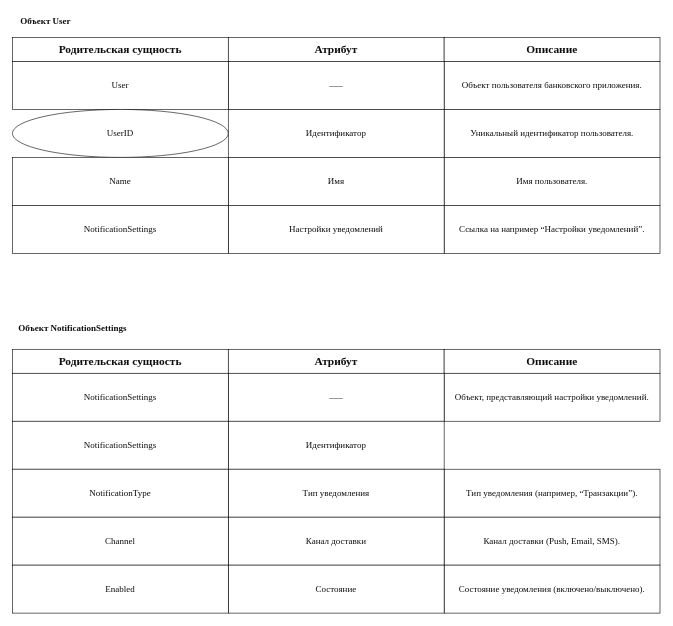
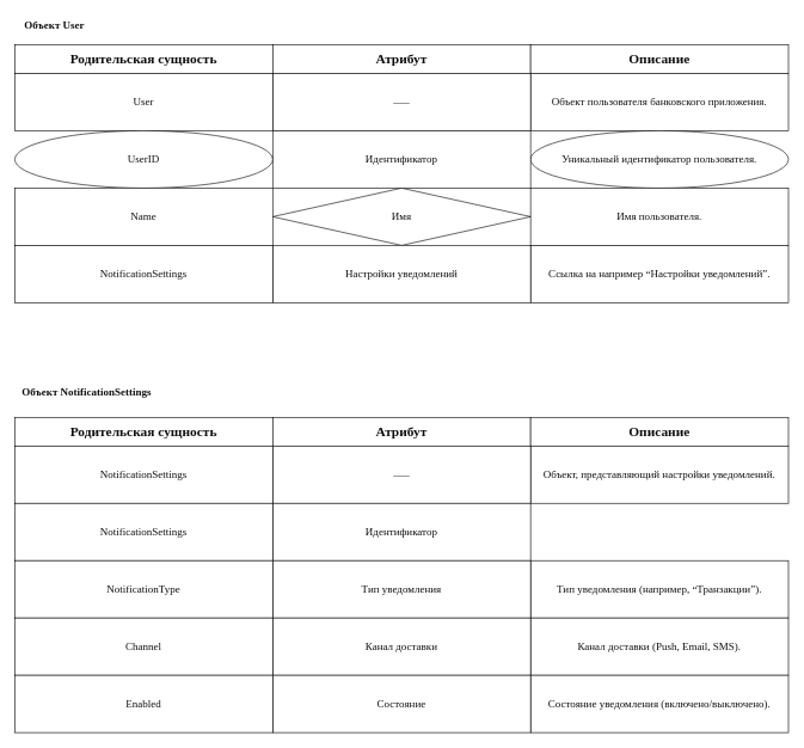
  <mxCell id="0" />
  <mxCell id="1" parent="0" />
  <mxCell id="2" value="&lt;p style=&quot;margin: 0px; font-style: normal; font-variant-caps: normal; font-stretch: normal; line-height: normal; font-family: &amp;quot;.SF NS&amp;quot;; font-size-adjust: none; font-kerning: auto; font-variant-alternates: normal; font-variant-ligatures: normal; font-variant-numeric: normal; font-variant-east-asian: normal; font-variant-position: normal; font-feature-settings: normal; font-optical-sizing: auto; font-variation-settings: normal; color: rgb(14, 14, 14);&quot;&gt;&lt;b&gt;&lt;font style=&quot;font-size: 19px;&quot;&gt;Родительская сущность&lt;/font&gt;&lt;/b&gt;&lt;/p&gt;" style="rounded=0;whiteSpace=wrap;html=1;" parent="1" vertex="1"><mxGeometry x="20" y="62" width="360" height="40" as="geometry" /></mxCell>
  <mxCell id="3" value="&lt;p style=&quot;margin: 0px; font-style: normal; font-variant-caps: normal; font-stretch: normal; line-height: normal; font-family: &amp;quot;.SF NS&amp;quot;; font-size-adjust: none; font-kerning: auto; font-variant-alternates: normal; font-variant-ligatures: normal; font-variant-numeric: normal; font-variant-east-asian: normal; font-variant-position: normal; font-feature-settings: normal; font-optical-sizing: auto; font-variation-settings: normal; color: rgb(14, 14, 14);&quot;&gt;&lt;b&gt;&lt;font style=&quot;font-size: 19px;&quot;&gt;Атрибут&lt;/font&gt;&lt;/b&gt;&lt;/p&gt;" style="rounded=0;whiteSpace=wrap;html=1;" vertex="1" parent="1"><mxGeometry x="380" y="62" width="360" height="40" as="geometry" /></mxCell>
  <mxCell id="4" value="&lt;p style=&quot;margin: 0px; font-style: normal; font-variant-caps: normal; font-stretch: normal; line-height: normal; font-family: &amp;quot;.SF NS&amp;quot;; font-size-adjust: none; font-kerning: auto; font-variant-alternates: normal; font-variant-ligatures: normal; font-variant-numeric: normal; font-variant-east-asian: normal; font-variant-position: normal; font-feature-settings: normal; font-optical-sizing: auto; font-variation-settings: normal; color: rgb(14, 14, 14);&quot;&gt;&lt;b&gt;&lt;font style=&quot;font-size: 19px;&quot;&gt;Описание&lt;/font&gt;&lt;/b&gt;&lt;/p&gt;" style="rounded=0;whiteSpace=wrap;html=1;" vertex="1" parent="1"><mxGeometry x="740" y="62" width="360" height="40" as="geometry" /></mxCell>
  <mxCell id="5" value="&lt;p style=&quot;margin: 0px; font-style: normal; font-variant-caps: normal; font-stretch: normal; font-size: 15px; line-height: normal; font-family: &amp;quot;.SF NS&amp;quot;; font-size-adjust: none; font-kerning: auto; font-variant-alternates: normal; font-variant-ligatures: normal; font-variant-numeric: normal; font-variant-east-asian: normal; font-variant-position: normal; font-variant-emoji: normal; font-feature-settings: normal; font-optical-sizing: auto; font-variation-settings: normal; color: rgb(14, 14, 14);&quot;&gt;Объект пользователя банковского приложения.&lt;/p&gt;" style="rounded=0;whiteSpace=wrap;html=1;" vertex="1" parent="1"><mxGeometry x="740" y="102" width="360" height="80" as="geometry" /></mxCell>
  <mxCell id="6" value="&lt;p style=&quot;margin: 0px; font-style: normal; font-variant-caps: normal; font-stretch: normal; font-size: 15px; line-height: normal; font-family: &amp;quot;.SF NS&amp;quot;; font-size-adjust: none; font-kerning: auto; font-variant-alternates: normal; font-variant-ligatures: normal; font-variant-numeric: normal; font-variant-east-asian: normal; font-variant-position: normal; font-variant-emoji: normal; font-feature-settings: normal; font-optical-sizing: auto; font-variation-settings: normal; color: rgb(14, 14, 14);&quot;&gt;—–&lt;/p&gt;" style="rounded=0;whiteSpace=wrap;html=1;" vertex="1" parent="1"><mxGeometry x="380" y="102" width="360" height="80" as="geometry" /></mxCell>
  <mxCell id="7" value="&lt;p style=&quot;margin: 0px; font-style: normal; font-variant-caps: normal; font-stretch: normal; font-size: 15px; line-height: normal; font-family: &amp;quot;.SF NS&amp;quot;; font-size-adjust: none; font-kerning: auto; font-variant-alternates: normal; font-variant-ligatures: normal; font-variant-numeric: normal; font-variant-east-asian: normal; font-variant-position: normal; font-variant-emoji: normal; font-feature-settings: normal; font-optical-sizing: auto; font-variation-settings: normal; color: rgb(14, 14, 14);&quot;&gt;User&lt;/p&gt;" style="rounded=0;whiteSpace=wrap;html=1;" vertex="1" parent="1"><mxGeometry x="20" y="102" width="360" height="80" as="geometry" /></mxCell>
- <mxCell id="8" value="&lt;p style=&quot;margin: 0px; font-style: normal; font-variant-caps: normal; font-stretch: normal; font-size: 15px; line-height: normal; font-family: &amp;quot;.SF NS&amp;quot;; font-size-adjust: none; font-kerning: auto; font-variant-alternates: normal; font-variant-ligatures: normal; font-variant-numeric: normal; font-variant-east-asian: normal; font-variant-position: normal; font-variant-emoji: normal; font-feature-settings: normal; font-optical-sizing: auto; font-variation-settings: normal; color: rgb(14, 14, 14);&quot;&gt;Уникальный идентификатор пользователя.&lt;/p&gt;" style="rounded=0;whiteSpace=wrap;html=1;" vertex="1" parent="1"><mxGeometry x="740" y="182" width="360" height="80" as="geometry" /></mxCell>
+ <mxCell id="8" value="&lt;p style=&quot;margin: 0px; font-style: normal; font-variant-caps: normal; font-stretch: normal; font-size: 15px; line-height: normal; font-family: &amp;quot;.SF NS&amp;quot;; font-size-adjust: none; font-kerning: auto; font-variant-alternates: normal; font-variant-ligatures: normal; font-variant-numeric: normal; font-variant-east-asian: normal; font-variant-position: normal; font-variant-emoji: normal; font-feature-settings: normal; font-optical-sizing: auto; font-variation-settings: normal; color: rgb(14, 14, 14);&quot;&gt;Уникальный идентификатор пользователя.&lt;/p&gt;" style="ellipse;whiteSpace=wrap;html=1;" vertex="1" parent="1"><mxGeometry x="740" y="182" width="360" height="80" as="geometry" /></mxCell>
  <mxCell id="9" value="&lt;p style=&quot;margin: 0px; font-style: normal; font-variant-caps: normal; font-stretch: normal; font-size: 15px; line-height: normal; font-family: &amp;quot;.SF NS&amp;quot;; font-size-adjust: none; font-kerning: auto; font-variant-alternates: normal; font-variant-ligatures: normal; font-variant-numeric: normal; font-variant-east-asian: normal; font-variant-position: normal; font-variant-emoji: normal; font-feature-settings: normal; font-optical-sizing: auto; font-variation-settings: normal; color: rgb(14, 14, 14);&quot;&gt;Идентификатор&lt;/p&gt;" style="rounded=0;whiteSpace=wrap;html=1;" vertex="1" parent="1"><mxGeometry x="380" y="182" width="360" height="80" as="geometry" /></mxCell>
  <mxCell id="10" value="&lt;p style=&quot;margin: 0px; font-style: normal; font-variant-caps: normal; font-stretch: normal; font-size: 15px; line-height: normal; font-family: &amp;quot;.SF NS&amp;quot;; font-size-adjust: none; font-kerning: auto; font-variant-alternates: normal; font-variant-ligatures: normal; font-variant-numeric: normal; font-variant-east-asian: normal; font-variant-position: normal; font-variant-emoji: normal; font-feature-settings: normal; font-optical-sizing: auto; font-variation-settings: normal; color: rgb(14, 14, 14);&quot;&gt;UserID&lt;/p&gt;" style="ellipse;whiteSpace=wrap;html=1;" vertex="1" parent="1"><mxGeometry x="20" y="182" width="360" height="80" as="geometry" /></mxCell>
  <mxCell id="11" value="&lt;p style=&quot;margin: 0px; font-style: normal; font-variant-caps: normal; font-stretch: normal; font-size: 15px; line-height: normal; font-family: &amp;quot;.SF NS&amp;quot;; font-size-adjust: none; font-kerning: auto; font-variant-alternates: normal; font-variant-ligatures: normal; font-variant-numeric: normal; font-variant-east-asian: normal; font-variant-position: normal; font-variant-emoji: normal; font-feature-settings: normal; font-optical-sizing: auto; font-variation-settings: normal; color: rgb(14, 14, 14);&quot;&gt;Имя пользователя.&lt;/p&gt;" style="rounded=0;whiteSpace=wrap;html=1;" vertex="1" parent="1"><mxGeometry x="740" y="262" width="360" height="80" as="geometry" /></mxCell>
- <mxCell id="12" value="&lt;p style=&quot;margin: 0px; font-style: normal; font-variant-caps: normal; font-stretch: normal; font-size: 15px; line-height: normal; font-family: &amp;quot;.SF NS&amp;quot;; font-size-adjust: none; font-kerning: auto; font-variant-alternates: normal; font-variant-ligatures: normal; font-variant-numeric: normal; font-variant-east-asian: normal; font-variant-position: normal; font-variant-emoji: normal; font-feature-settings: normal; font-optical-sizing: auto; font-variation-settings: normal; color: rgb(14, 14, 14);&quot;&gt;Имя&lt;/p&gt;" style="rounded=0;whiteSpace=wrap;html=1;" vertex="1" parent="1"><mxGeometry x="380" y="262" width="360" height="80" as="geometry" /></mxCell>
+ <mxCell id="12" value="&lt;p style=&quot;margin: 0px; font-style: normal; font-variant-caps: normal; font-stretch: normal; font-size: 15px; line-height: normal; font-family: &amp;quot;.SF NS&amp;quot;; font-size-adjust: none; font-kerning: auto; font-variant-alternates: normal; font-variant-ligatures: normal; font-variant-numeric: normal; font-variant-east-asian: normal; font-variant-position: normal; font-variant-emoji: normal; font-feature-settings: normal; font-optical-sizing: auto; font-variation-settings: normal; color: rgb(14, 14, 14);&quot;&gt;Имя&lt;/p&gt;" style="rhombus;whiteSpace=wrap;html=1;" vertex="1" parent="1"><mxGeometry x="380" y="262" width="360" height="80" as="geometry" /></mxCell>
  <mxCell id="13" value="&lt;p style=&quot;margin: 0px; font-style: normal; font-variant-caps: normal; font-stretch: normal; font-size: 15px; line-height: normal; font-family: &amp;quot;.SF NS&amp;quot;; font-size-adjust: none; font-kerning: auto; font-variant-alternates: normal; font-variant-ligatures: normal; font-variant-numeric: normal; font-variant-east-asian: normal; font-variant-position: normal; font-variant-emoji: normal; font-feature-settings: normal; font-optical-sizing: auto; font-variation-settings: normal; color: rgb(14, 14, 14);&quot;&gt;Name&lt;/p&gt;" style="rounded=0;whiteSpace=wrap;html=1;" vertex="1" parent="1"><mxGeometry x="20" y="262" width="360" height="80" as="geometry" /></mxCell>
  <mxCell id="14" value="&lt;p style=&quot;margin: 0px; font-style: normal; font-variant-caps: normal; font-stretch: normal; font-size: 15px; line-height: normal; font-family: &amp;quot;.SF NS&amp;quot;; font-size-adjust: none; font-kerning: auto; font-variant-alternates: normal; font-variant-ligatures: normal; font-variant-numeric: normal; font-variant-east-asian: normal; font-variant-position: normal; font-variant-emoji: normal; font-feature-settings: normal; font-optical-sizing: auto; font-variation-settings: normal; color: rgb(14, 14, 14);&quot;&gt;Ссылка на например “Настройки уведомлений”.&lt;/p&gt;" style="rounded=0;whiteSpace=wrap;html=1;" vertex="1" parent="1"><mxGeometry x="740" y="342" width="360" height="80" as="geometry" /></mxCell>
  <mxCell id="15" value="&lt;p style=&quot;margin: 0px; font-style: normal; font-variant-caps: normal; font-stretch: normal; font-size: 15px; line-height: normal; font-family: &amp;quot;.SF NS&amp;quot;; font-size-adjust: none; font-kerning: auto; font-variant-alternates: normal; font-variant-ligatures: normal; font-variant-numeric: normal; font-variant-east-asian: normal; font-variant-position: normal; font-variant-emoji: normal; font-feature-settings: normal; font-optical-sizing: auto; font-variation-settings: normal; color: rgb(14, 14, 14);&quot;&gt;Настройки уведомлений&lt;/p&gt;" style="rounded=0;whiteSpace=wrap;html=1;" vertex="1" parent="1"><mxGeometry x="380" y="342" width="360" height="80" as="geometry" /></mxCell>
  <mxCell id="16" value="&lt;p style=&quot;margin: 0px; font-style: normal; font-variant-caps: normal; font-stretch: normal; font-size: 15px; line-height: normal; font-family: &amp;quot;.SF NS&amp;quot;; font-size-adjust: none; font-kerning: auto; font-variant-alternates: normal; font-variant-ligatures: normal; font-variant-numeric: normal; font-variant-east-asian: normal; font-variant-position: normal; font-variant-emoji: normal; font-feature-settings: normal; font-optical-sizing: auto; font-variation-settings: normal; color: rgb(14, 14, 14);&quot;&gt;NotificationSettings&lt;/p&gt;" style="rounded=0;whiteSpace=wrap;html=1;" vertex="1" parent="1"><mxGeometry x="20" y="342" width="360" height="80" as="geometry" /></mxCell>
  <mxCell id="17" value="&lt;p style=&quot;margin: 0px; font-style: normal; font-variant-caps: normal; font-stretch: normal; line-height: normal; font-family: &amp;quot;.SF NS&amp;quot;; font-size-adjust: none; font-kerning: auto; font-variant-alternates: normal; font-variant-ligatures: normal; font-variant-numeric: normal; font-variant-east-asian: normal; font-variant-position: normal; font-feature-settings: normal; font-optical-sizing: auto; font-variation-settings: normal; color: rgb(14, 14, 14);&quot;&gt;&lt;b&gt;&lt;font style=&quot;font-size: 19px;&quot;&gt;Родительская сущность&lt;/font&gt;&lt;/b&gt;&lt;/p&gt;" style="rounded=0;whiteSpace=wrap;html=1;" vertex="1" parent="1"><mxGeometry x="20" y="582" width="360" height="40" as="geometry" /></mxCell>
  <mxCell id="18" value="&lt;p style=&quot;margin: 0px; font-style: normal; font-variant-caps: normal; font-stretch: normal; line-height: normal; font-family: &amp;quot;.SF NS&amp;quot;; font-size-adjust: none; font-kerning: auto; font-variant-alternates: normal; font-variant-ligatures: normal; font-variant-numeric: normal; font-variant-east-asian: normal; font-variant-position: normal; font-feature-settings: normal; font-optical-sizing: auto; font-variation-settings: normal; color: rgb(14, 14, 14);&quot;&gt;&lt;b&gt;&lt;font style=&quot;font-size: 19px;&quot;&gt;Атрибут&lt;/font&gt;&lt;/b&gt;&lt;/p&gt;" style="rounded=0;whiteSpace=wrap;html=1;" vertex="1" parent="1"><mxGeometry x="380" y="582" width="360" height="40" as="geometry" /></mxCell>
  <mxCell id="19" value="&lt;p style=&quot;margin: 0px; font-style: normal; font-variant-caps: normal; font-stretch: normal; line-height: normal; font-family: &amp;quot;.SF NS&amp;quot;; font-size-adjust: none; font-kerning: auto; font-variant-alternates: normal; font-variant-ligatures: normal; font-variant-numeric: normal; font-variant-east-asian: normal; font-variant-position: normal; font-feature-settings: normal; font-optical-sizing: auto; font-variation-settings: normal; color: rgb(14, 14, 14);&quot;&gt;&lt;b&gt;&lt;font style=&quot;font-size: 19px;&quot;&gt;Описание&lt;/font&gt;&lt;/b&gt;&lt;/p&gt;" style="rounded=0;whiteSpace=wrap;html=1;" vertex="1" parent="1"><mxGeometry x="740" y="582" width="360" height="40" as="geometry" /></mxCell>
  <mxCell id="20" value="&lt;p style=&quot;margin: 0px; font-style: normal; font-variant-caps: normal; font-stretch: normal; font-size: 15px; line-height: normal; font-family: &amp;quot;.SF NS&amp;quot;; font-size-adjust: none; font-kerning: auto; font-variant-alternates: normal; font-variant-ligatures: normal; font-variant-numeric: normal; font-variant-east-asian: normal; font-variant-position: normal; font-variant-emoji: normal; font-feature-settings: normal; font-optical-sizing: auto; font-variation-settings: normal; color: rgb(14, 14, 14);&quot;&gt;Объект, представляющий настройки уведомлений.&lt;/p&gt;" style="rounded=0;whiteSpace=wrap;html=1;" vertex="1" parent="1"><mxGeometry x="740" y="622" width="360" height="80" as="geometry" /></mxCell>
  <mxCell id="21" value="&lt;p style=&quot;margin: 0px; font-style: normal; font-variant-caps: normal; font-stretch: normal; font-size: 15px; line-height: normal; font-family: &amp;quot;.SF NS&amp;quot;; font-size-adjust: none; font-kerning: auto; font-variant-alternates: normal; font-variant-ligatures: normal; font-variant-numeric: normal; font-variant-east-asian: normal; font-variant-position: normal; font-variant-emoji: normal; font-feature-settings: normal; font-optical-sizing: auto; font-variation-settings: normal; color: rgb(14, 14, 14);&quot;&gt;—–&lt;/p&gt;" style="rounded=0;whiteSpace=wrap;html=1;" vertex="1" parent="1"><mxGeometry x="380" y="622" width="360" height="80" as="geometry" /></mxCell>
  <mxCell id="22" value="&lt;p style=&quot;margin: 0px; font-style: normal; font-variant-caps: normal; font-stretch: normal; font-size: 15px; line-height: normal; font-family: &amp;quot;.SF NS&amp;quot;; font-size-adjust: none; font-kerning: auto; font-variant-alternates: normal; font-variant-ligatures: normal; font-variant-numeric: normal; font-variant-east-asian: normal; font-variant-position: normal; font-variant-emoji: normal; font-feature-settings: normal; font-optical-sizing: auto; font-variation-settings: normal; color: rgb(14, 14, 14);&quot;&gt;NotificationSettings&lt;/p&gt;" style="rounded=0;whiteSpace=wrap;html=1;" vertex="1" parent="1"><mxGeometry x="20" y="622" width="360" height="80" as="geometry" /></mxCell>
  <mxCell id="23" value="&lt;p style=&quot;margin: 0px; font-style: normal; font-variant-caps: normal; font-stretch: normal; font-size: 15px; line-height: normal; font-family: &amp;quot;.SF NS&amp;quot;; font-size-adjust: none; font-kerning: auto; font-variant-alternates: normal; font-variant-ligatures: normal; font-variant-numeric: normal; font-variant-east-asian: normal; font-variant-position: normal; font-variant-emoji: normal; font-feature-settings: normal; font-optical-sizing: auto; font-variation-settings: normal; color: rgb(14, 14, 14);&quot;&gt;Идентификатор&lt;/p&gt;" style="rounded=0;whiteSpace=wrap;html=1;" vertex="1" parent="1"><mxGeometry x="380" y="702" width="360" height="80" as="geometry" /></mxCell>
  <mxCell id="24" value="&lt;p style=&quot;margin: 0px; font-style: normal; font-variant-caps: normal; font-stretch: normal; font-size: 15px; line-height: normal; font-family: &amp;quot;.SF NS&amp;quot;; font-size-adjust: none; font-kerning: auto; font-variant-alternates: normal; font-variant-ligatures: normal; font-variant-numeric: normal; font-variant-east-asian: normal; font-variant-position: normal; font-variant-emoji: normal; font-feature-settings: normal; font-optical-sizing: auto; font-variation-settings: normal; color: rgb(14, 14, 14);&quot;&gt;NotificationSettings&lt;/p&gt;" style="rounded=0;whiteSpace=wrap;html=1;" vertex="1" parent="1"><mxGeometry x="20" y="702" width="360" height="80" as="geometry" /></mxCell>
  <mxCell id="25" value="&lt;p style=&quot;margin: 0px; font-style: normal; font-variant-caps: normal; font-stretch: normal; font-size: 15px; line-height: normal; font-family: &amp;quot;.SF NS&amp;quot;; font-size-adjust: none; font-kerning: auto; font-variant-alternates: normal; font-variant-ligatures: normal; font-variant-numeric: normal; font-variant-east-asian: normal; font-variant-position: normal; font-variant-emoji: normal; font-feature-settings: normal; font-optical-sizing: auto; font-variation-settings: normal; color: rgb(14, 14, 14);&quot;&gt;Тип уведомления (например, “Транзакции”).&lt;/p&gt;" style="rounded=0;whiteSpace=wrap;html=1;" vertex="1" parent="1"><mxGeometry x="740" y="782" width="360" height="80" as="geometry" /></mxCell>
  <mxCell id="26" value="&lt;p style=&quot;margin: 0px; font-style: normal; font-variant-caps: normal; font-stretch: normal; font-size: 15px; line-height: normal; font-family: &amp;quot;.SF NS&amp;quot;; font-size-adjust: none; font-kerning: auto; font-variant-alternates: normal; font-variant-ligatures: normal; font-variant-numeric: normal; font-variant-east-asian: normal; font-variant-position: normal; font-variant-emoji: normal; font-feature-settings: normal; font-optical-sizing: auto; font-variation-settings: normal; color: rgb(14, 14, 14);&quot;&gt;Тип уведомления&lt;/p&gt;" style="rounded=0;whiteSpace=wrap;html=1;" vertex="1" parent="1"><mxGeometry x="380" y="782" width="360" height="80" as="geometry" /></mxCell>
  <mxCell id="27" value="&lt;p style=&quot;margin: 0px; font-style: normal; font-variant-caps: normal; font-stretch: normal; font-size: 15px; line-height: normal; font-family: &amp;quot;.SF NS&amp;quot;; font-size-adjust: none; font-kerning: auto; font-variant-alternates: normal; font-variant-ligatures: normal; font-variant-numeric: normal; font-variant-east-asian: normal; font-variant-position: normal; font-variant-emoji: normal; font-feature-settings: normal; font-optical-sizing: auto; font-variation-settings: normal; color: rgb(14, 14, 14);&quot;&gt;NotificationType&lt;/p&gt;" style="rounded=0;whiteSpace=wrap;html=1;" vertex="1" parent="1"><mxGeometry x="20" y="782" width="360" height="80" as="geometry" /></mxCell>
  <mxCell id="28" value="&lt;p style=&quot;margin: 0px; font-style: normal; font-variant-caps: normal; font-stretch: normal; font-size: 15px; line-height: normal; font-family: &amp;quot;.SF NS&amp;quot;; font-size-adjust: none; font-kerning: auto; font-variant-alternates: normal; font-variant-ligatures: normal; font-variant-numeric: normal; font-variant-east-asian: normal; font-variant-position: normal; font-variant-emoji: normal; font-feature-settings: normal; font-optical-sizing: auto; font-variation-settings: normal; color: rgb(14, 14, 14);&quot;&gt;Канал доставки (Push, Email, SMS).&lt;/p&gt;" style="rounded=0;whiteSpace=wrap;html=1;" vertex="1" parent="1"><mxGeometry x="740" y="862" width="360" height="80" as="geometry" /></mxCell>
  <mxCell id="29" value="&lt;p style=&quot;margin: 0px; font-style: normal; font-variant-caps: normal; font-stretch: normal; font-size: 15px; line-height: normal; font-family: &amp;quot;.SF NS&amp;quot;; font-size-adjust: none; font-kerning: auto; font-variant-alternates: normal; font-variant-ligatures: normal; font-variant-numeric: normal; font-variant-east-asian: normal; font-variant-position: normal; font-variant-emoji: normal; font-feature-settings: normal; font-optical-sizing: auto; font-variation-settings: normal; color: rgb(14, 14, 14);&quot;&gt;Канал доставки&lt;/p&gt;" style="rounded=0;whiteSpace=wrap;html=1;" vertex="1" parent="1"><mxGeometry x="380" y="862" width="360" height="80" as="geometry" /></mxCell>
  <mxCell id="30" value="&lt;p style=&quot;margin: 0px; font-style: normal; font-variant-caps: normal; font-stretch: normal; font-size: 15px; line-height: normal; font-family: &amp;quot;.SF NS&amp;quot;; font-size-adjust: none; font-kerning: auto; font-variant-alternates: normal; font-variant-ligatures: normal; font-variant-numeric: normal; font-variant-east-asian: normal; font-variant-position: normal; font-variant-emoji: normal; font-feature-settings: normal; font-optical-sizing: auto; font-variation-settings: normal; color: rgb(14, 14, 14);&quot;&gt;Channel&lt;/p&gt;" style="rounded=0;whiteSpace=wrap;html=1;" vertex="1" parent="1"><mxGeometry x="20" y="862" width="360" height="80" as="geometry" /></mxCell>
  <mxCell id="31" value="&lt;p style=&quot;margin: 0px; font-style: normal; font-variant-caps: normal; font-stretch: normal; font-size: 15px; line-height: normal; font-family: &amp;quot;.SF NS&amp;quot;; font-size-adjust: none; font-kerning: auto; font-variant-alternates: normal; font-variant-ligatures: normal; font-variant-numeric: normal; font-variant-east-asian: normal; font-variant-position: normal; font-variant-emoji: normal; font-feature-settings: normal; font-optical-sizing: auto; font-variation-settings: normal; color: rgb(14, 14, 14);&quot;&gt;Состояние уведомления (включено/выключено).&lt;/p&gt;" style="rounded=0;whiteSpace=wrap;html=1;" vertex="1" parent="1"><mxGeometry x="740" y="942" width="360" height="80" as="geometry" /></mxCell>
  <mxCell id="32" value="&lt;p style=&quot;margin: 0px; font-style: normal; font-variant-caps: normal; font-stretch: normal; font-size: 15px; line-height: normal; font-family: &amp;quot;.SF NS&amp;quot;; font-size-adjust: none; font-kerning: auto; font-variant-alternates: normal; font-variant-ligatures: normal; font-variant-numeric: normal; font-variant-east-asian: normal; font-variant-position: normal; font-variant-emoji: normal; font-feature-settings: normal; font-optical-sizing: auto; font-variation-settings: normal; color: rgb(14, 14, 14);&quot;&gt;Состояние&lt;/p&gt;" style="rounded=0;whiteSpace=wrap;html=1;" vertex="1" parent="1"><mxGeometry x="380" y="942" width="360" height="80" as="geometry" /></mxCell>
  <mxCell id="33" value="&lt;p style=&quot;margin: 0px; font-style: normal; font-variant-caps: normal; font-stretch: normal; font-size: 15px; line-height: normal; font-family: &amp;quot;.SF NS&amp;quot;; font-size-adjust: none; font-kerning: auto; font-variant-alternates: normal; font-variant-ligatures: normal; font-variant-numeric: normal; font-variant-east-asian: normal; font-variant-position: normal; font-variant-emoji: normal; font-feature-settings: normal; font-optical-sizing: auto; font-variation-settings: normal; color: rgb(14, 14, 14);&quot;&gt;Enabled&lt;/p&gt;" style="rounded=0;whiteSpace=wrap;html=1;" vertex="1" parent="1"><mxGeometry x="20" y="942" width="360" height="80" as="geometry" /></mxCell>
  <mxCell id="34" value="&lt;p style=&quot;margin: 0px; font-style: normal; font-variant-caps: normal; font-stretch: normal; font-size: 15px; line-height: normal; font-family: &amp;quot;.SF NS&amp;quot;; font-size-adjust: none; font-kerning: auto; font-variant-alternates: normal; font-variant-ligatures: normal; font-variant-numeric: normal; font-variant-east-asian: normal; font-variant-position: normal; font-variant-emoji: normal; font-feature-settings: normal; font-optical-sizing: auto; font-variation-settings: normal; color: rgb(14, 14, 14);&quot;&gt;&lt;b&gt;Объект User&lt;/b&gt;&lt;/p&gt;" style="text;html=1;align=center;verticalAlign=middle;resizable=0;points=[];autosize=1;strokeColor=none;fillColor=none;" vertex="1" parent="1"><mxGeometry x="20" y="20" width="110" height="30" as="geometry" /></mxCell>
  <mxCell id="35" value="&lt;p style=&quot;margin: 0px; font-style: normal; font-variant-caps: normal; font-stretch: normal; font-size: 15px; line-height: normal; font-family: &amp;quot;.SF NS&amp;quot;; font-size-adjust: none; font-kerning: auto; font-variant-alternates: normal; font-variant-ligatures: normal; font-variant-numeric: normal; font-variant-east-asian: normal; font-variant-position: normal; font-variant-emoji: normal; font-feature-settings: normal; font-optical-sizing: auto; font-variation-settings: normal; color: rgb(14, 14, 14);&quot;&gt;&lt;b&gt;Объект NotificationSettings&lt;/b&gt;&lt;/p&gt;" style="text;html=1;align=center;verticalAlign=middle;resizable=0;points=[];autosize=1;strokeColor=none;fillColor=none;" vertex="1" parent="1"><mxGeometry x="20" y="532" width="200" height="30" as="geometry" /></mxCell>
